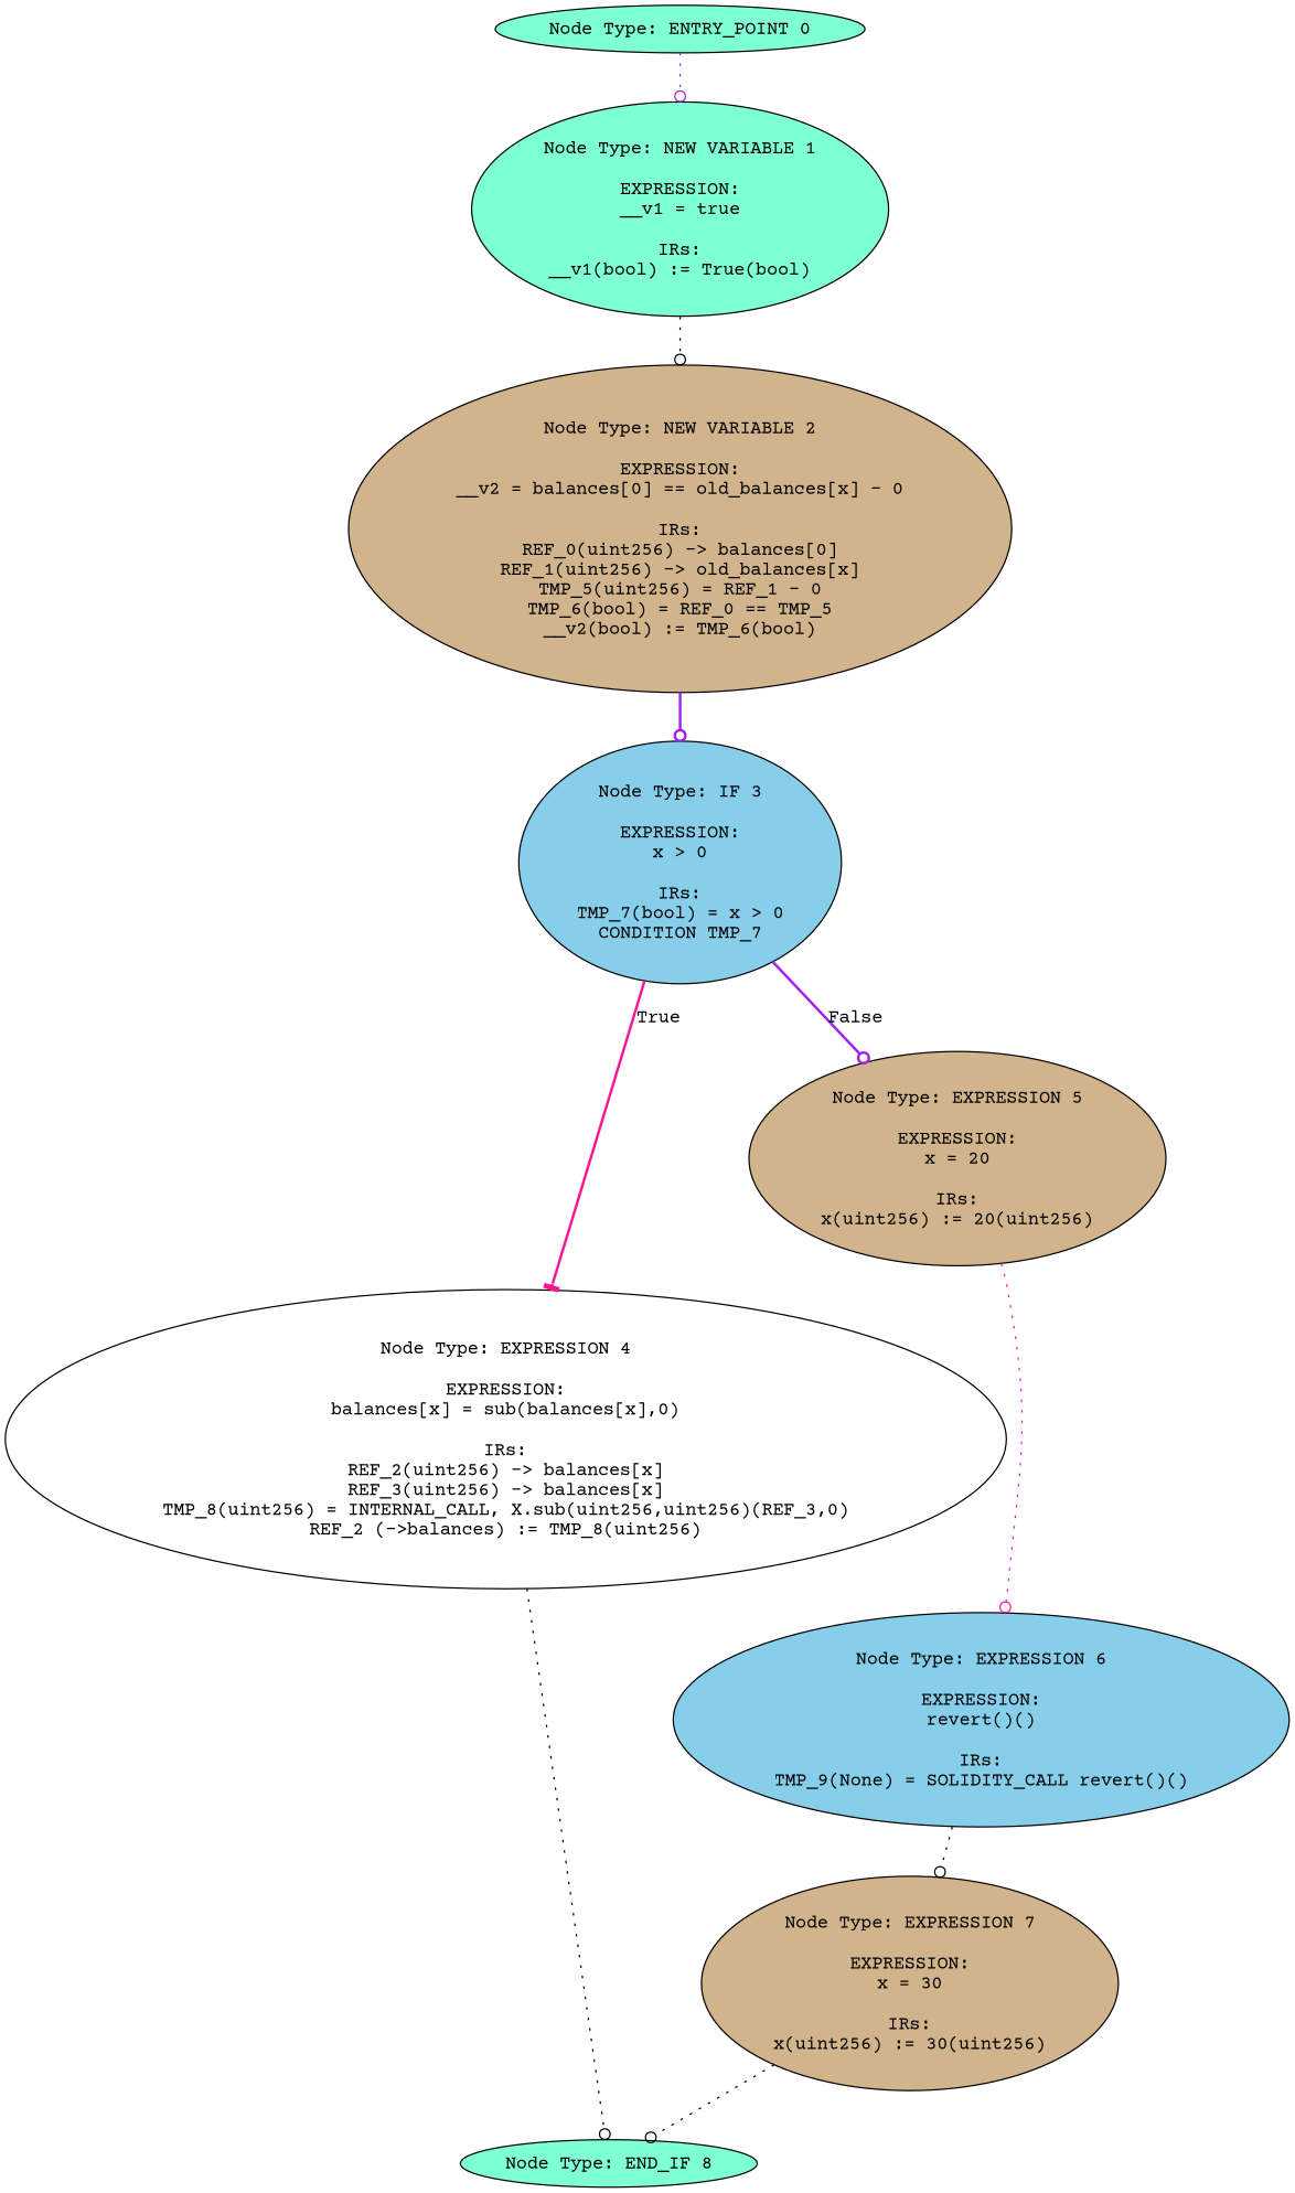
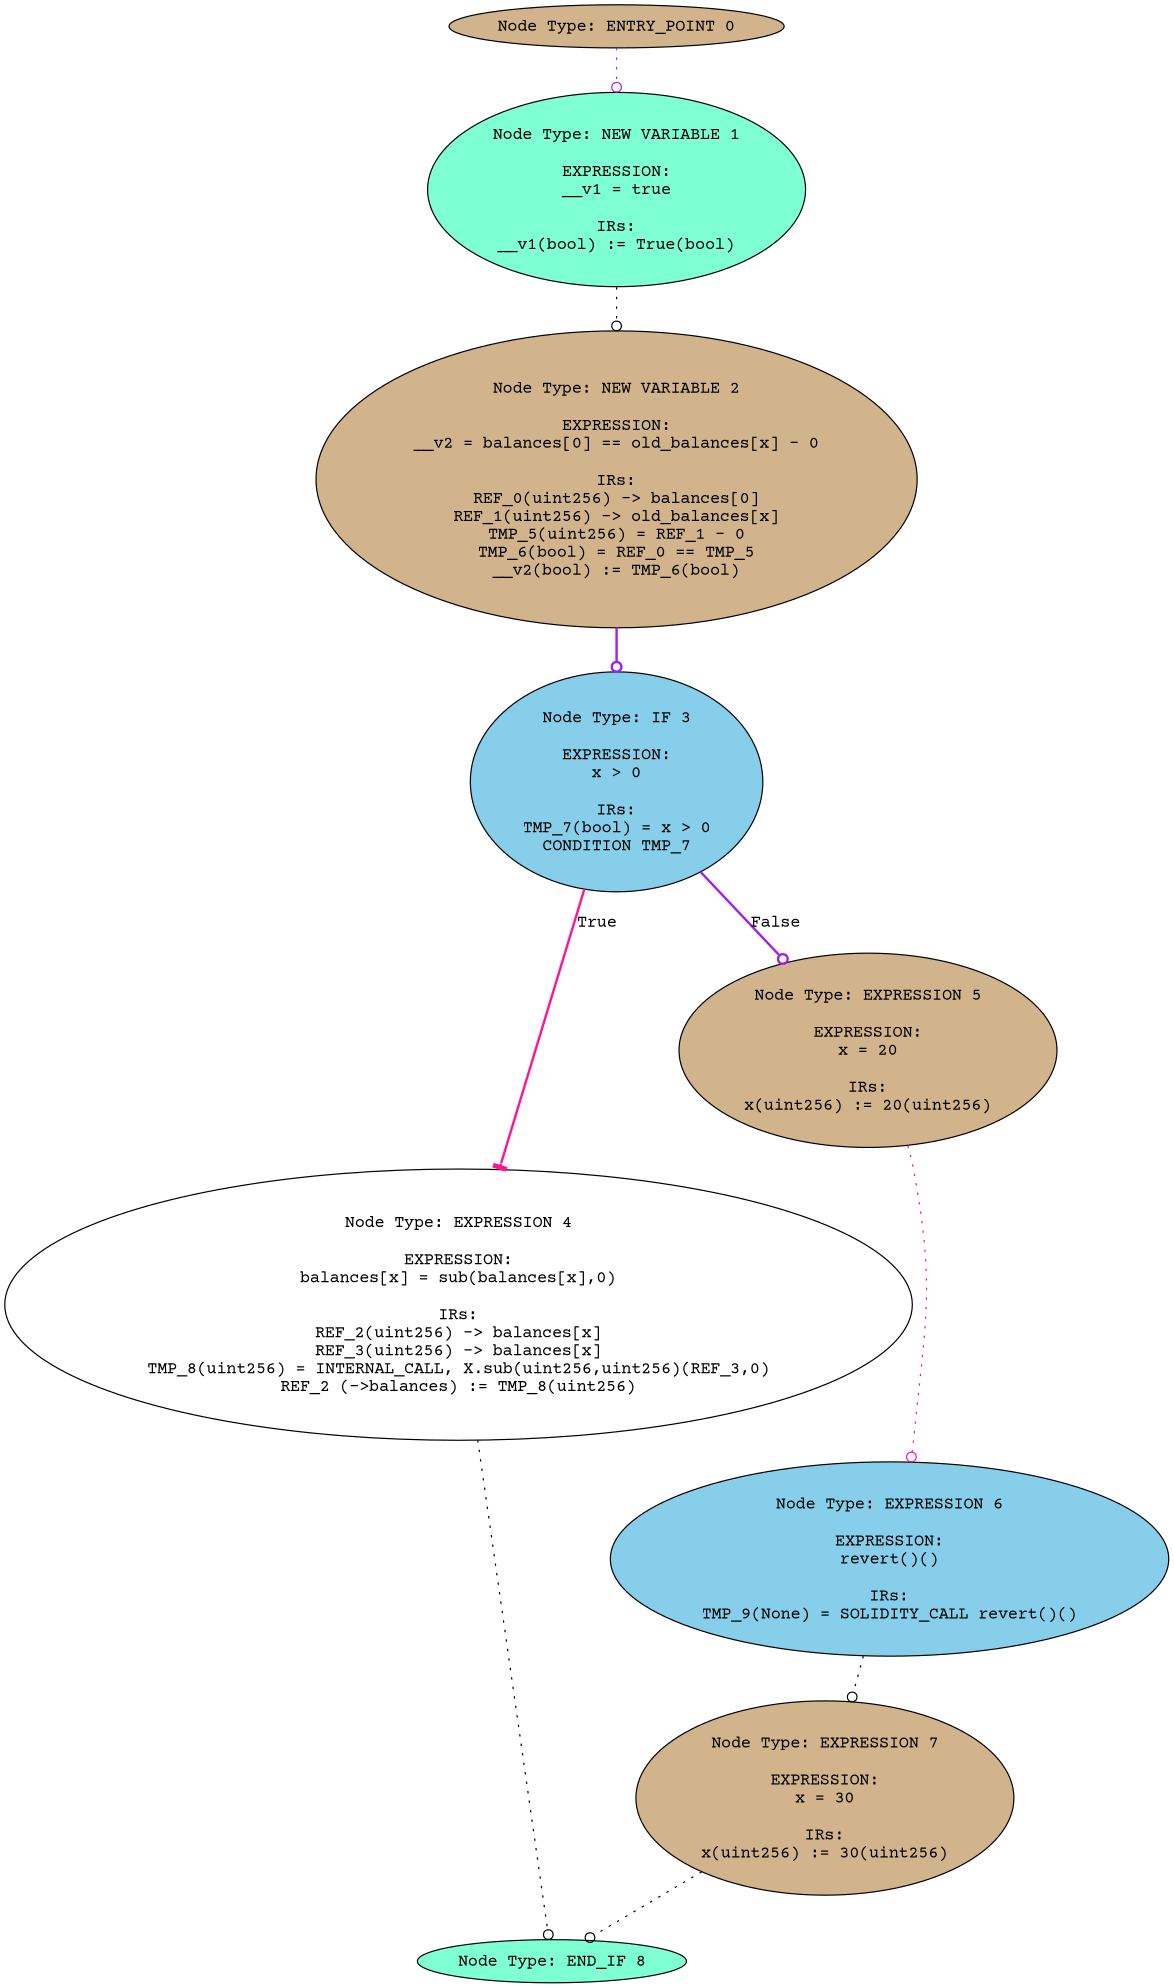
  digraph {
    fontname="Courier Prime"
    node [style=filled fillcolor=tan fontname="Courier Prime"]
    edge [color=black style=dotted arrowhead=odot fontname="Courier Prime"]
-   n1 [label="Node Type: ENTRY_POINT 0\n" fillcolor=aquamarine]
+   n1 [label="Node Type: ENTRY_POINT 0\n"]
    n2 [label="Node Type: NEW VARIABLE 1\n\nEXPRESSION:\n__v1 = true\n\nIRs:\n__v1(bool) := True(bool)" fillcolor=aquamarine]
    n3 [label="Node Type: NEW VARIABLE 2\n\nEXPRESSION:\n__v2 = balances[0] == old_balances[x] - 0\n\nIRs:\nREF_0(uint256) -> balances[0]\nREF_1(uint256) -> old_balances[x]\nTMP_5(uint256) = REF_1 - 0\nTMP_6(bool) = REF_0 == TMP_5\n__v2(bool) := TMP_6(bool)"]
    n4 [label="Node Type: IF 3\n\nEXPRESSION:\nx > 0\n\nIRs:\nTMP_7(bool) = x > 0\nCONDITION TMP_7" fillcolor=skyblue]
    n5 [label="Node Type: EXPRESSION 4\n\nEXPRESSION:\nbalances[x] = sub(balances[x],0)\n\nIRs:\nREF_2(uint256) -> balances[x]\nREF_3(uint256) -> balances[x]\nTMP_8(uint256) = INTERNAL_CALL, X.sub(uint256,uint256)(REF_3,0)\nREF_2 (->balances) := TMP_8(uint256)" fillcolor=white]
    n6 [label="Node Type: EXPRESSION 5\n\nEXPRESSION:\nx = 20\n\nIRs:\nx(uint256) := 20(uint256)"]
    n7 [label="Node Type: END_IF 8\n" fillcolor=aquamarine]
    n8 [label="Node Type: EXPRESSION 6\n\nEXPRESSION:\nrevert()()\n\nIRs:\nTMP_9(None) = SOLIDITY_CALL revert()()" fillcolor=skyblue]
    n9 [label="Node Type: EXPRESSION 7\n\nEXPRESSION:\nx = 30\n\nIRs:\nx(uint256) := 30(uint256)"]
    n1 -> n2 [color=purple]
    n2 -> n3
    n3 -> n4 [color=purple style=bold]
    n4 -> n5 [label=True color=deeppink style=bold arrowhead=tee]
    n4 -> n6 [label=False color=purple style=bold]
    n5 -> n7
    n6 -> n8 [color=deeppink]
    n8 -> n9
    n9 -> n7
  }
